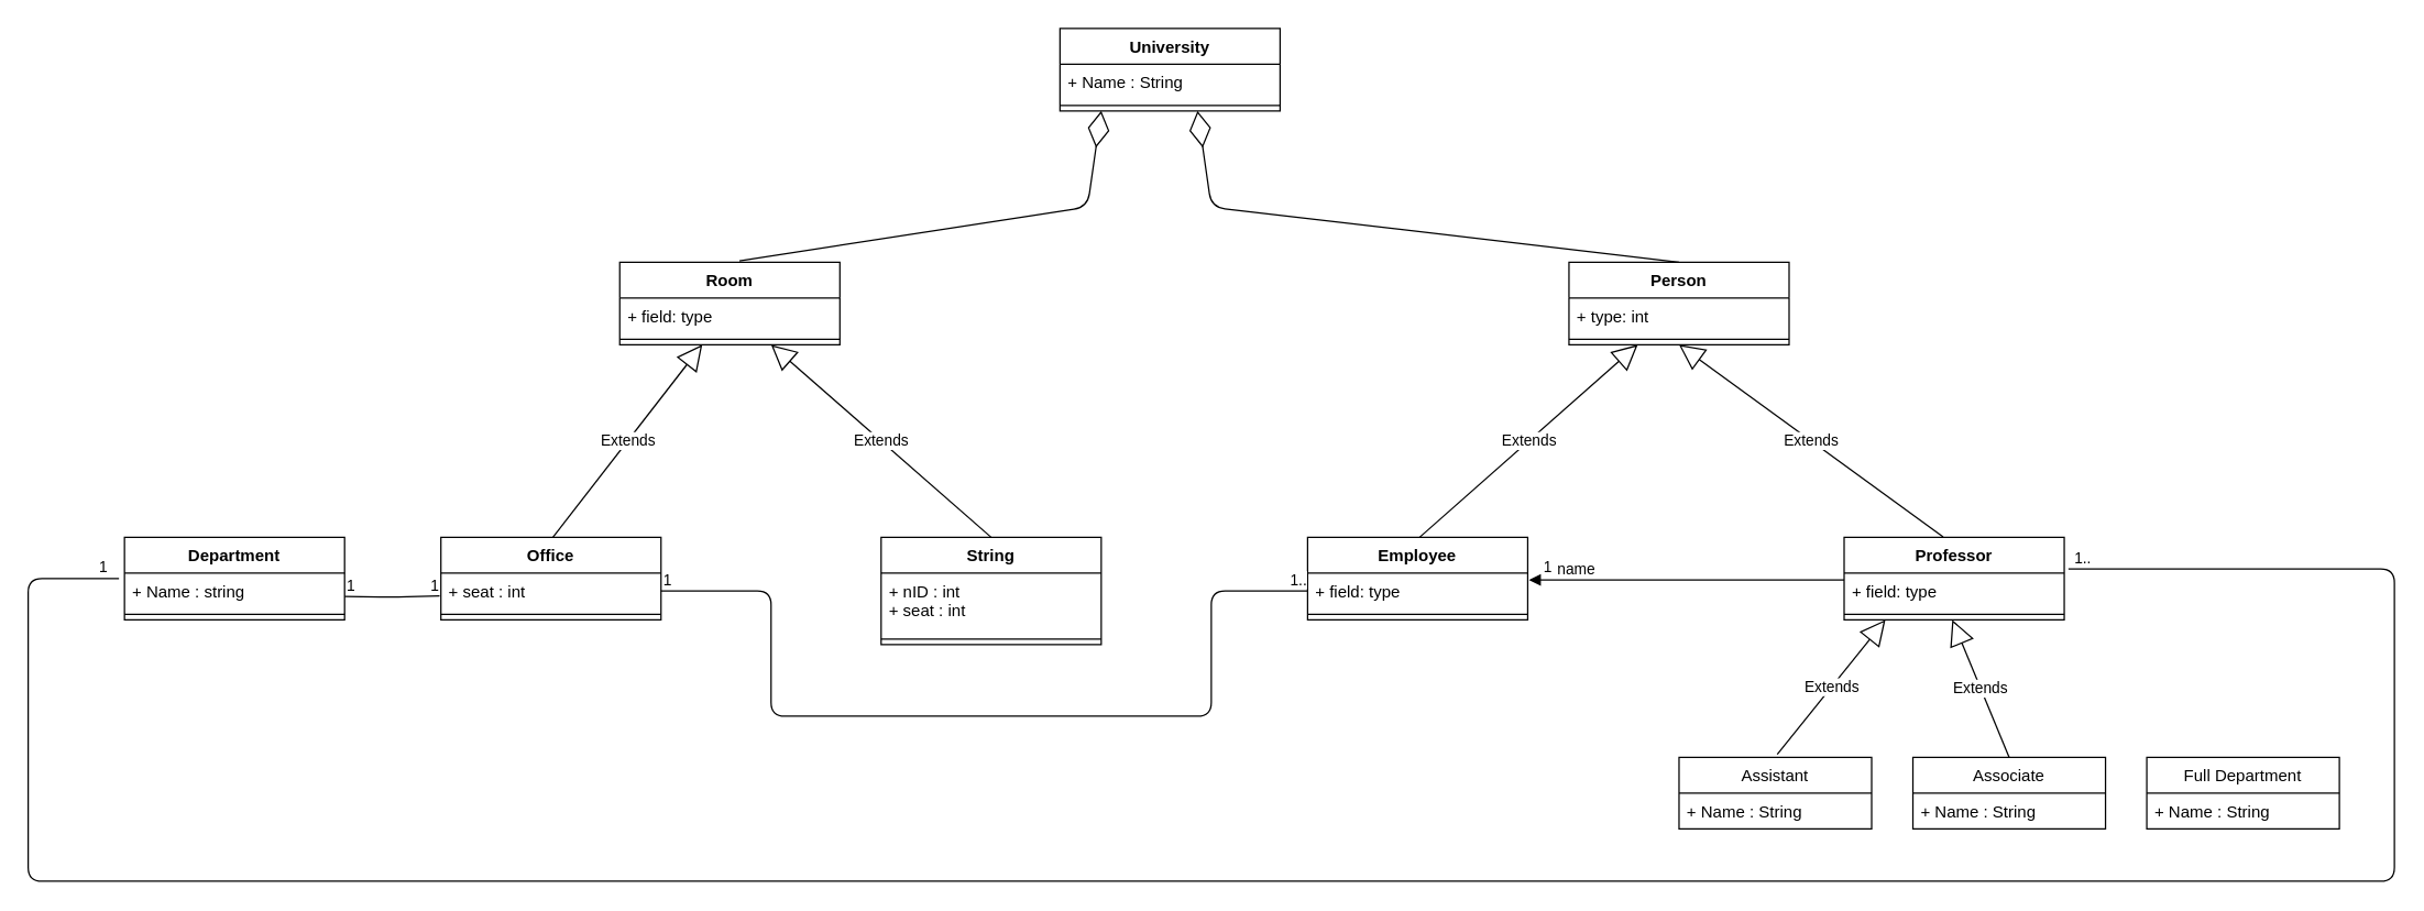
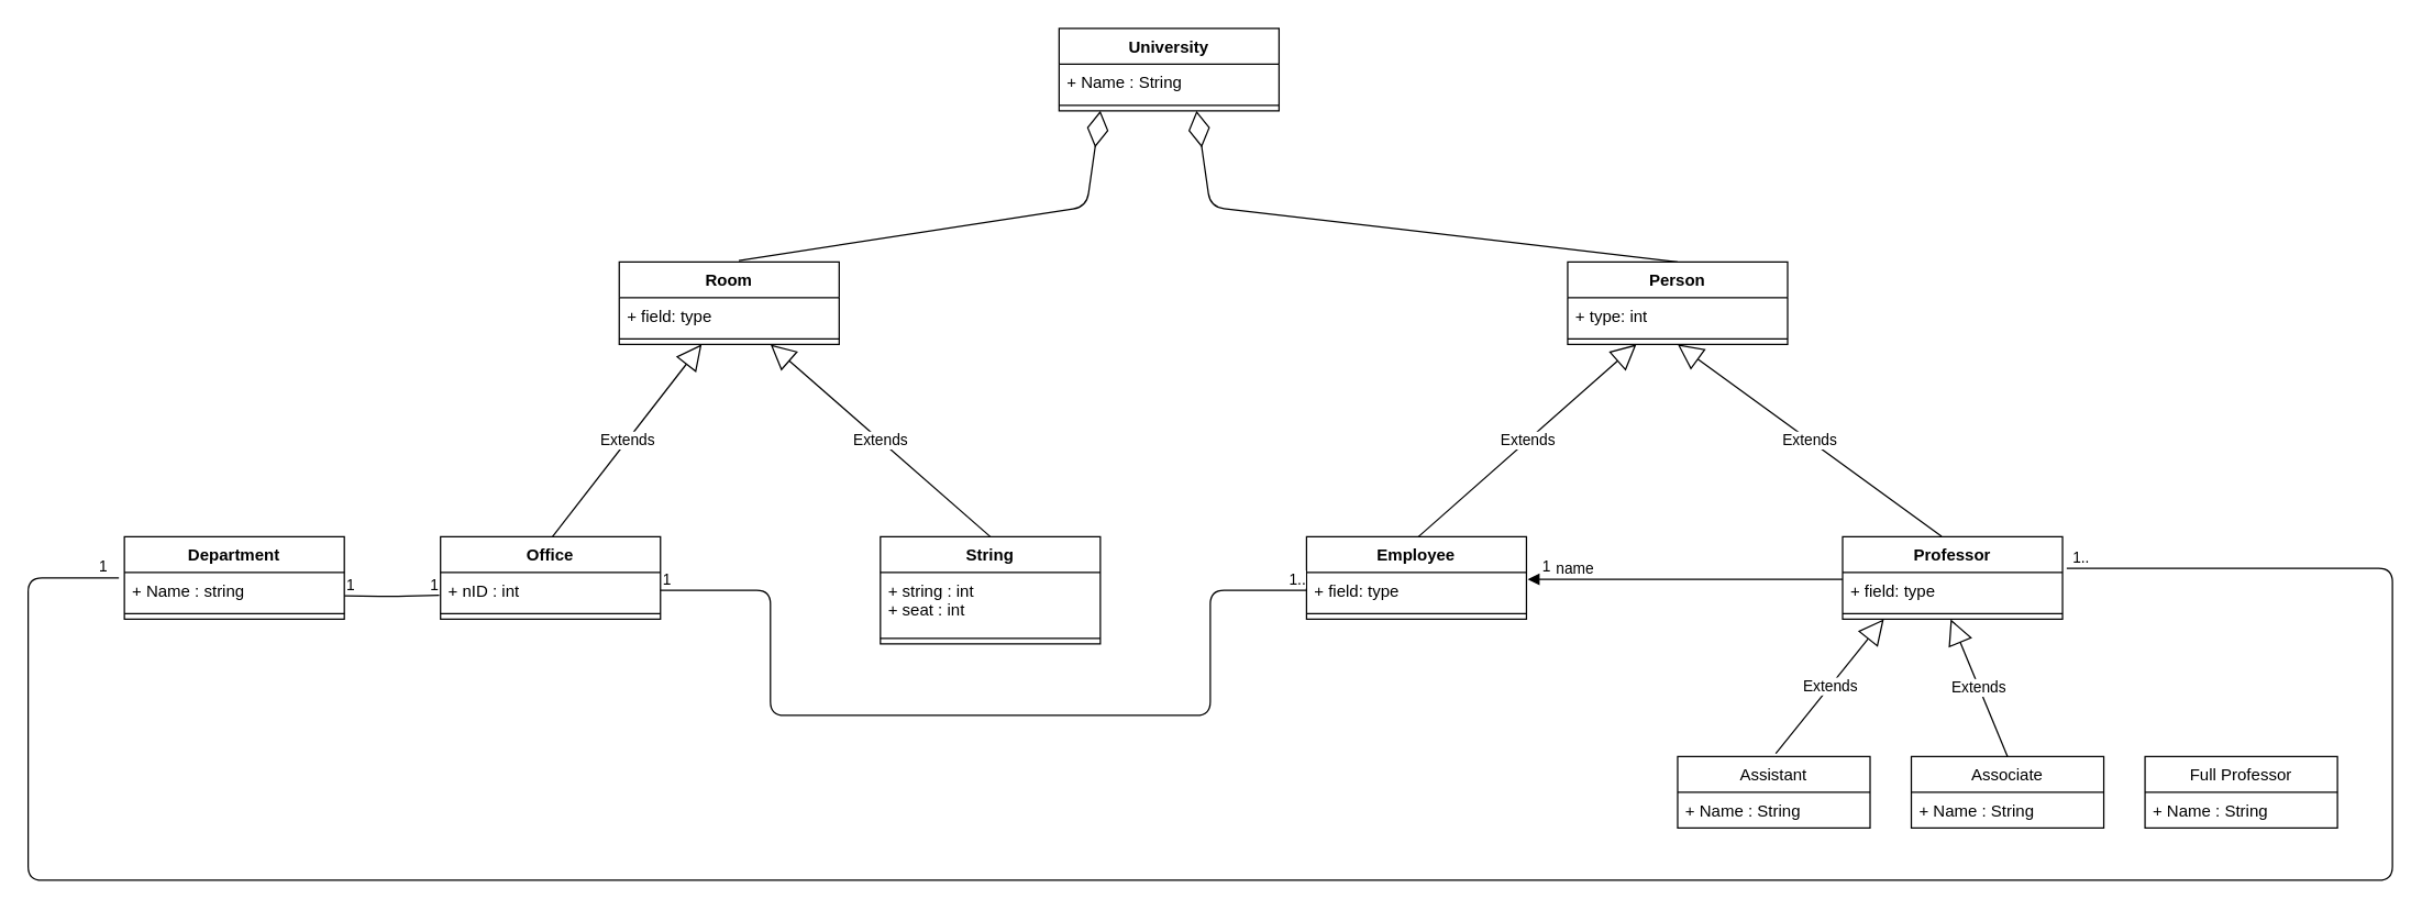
  <mxCell id="0" />
  <mxCell id="1" parent="0" />
  <mxCell id="2" value="Person" style="swimlane;fontStyle=1;align=center;verticalAlign=top;childLayout=stackLayout;horizontal=1;startSize=26;horizontalStack=0;resizeParent=1;resizeParentMax=0;resizeLast=0;collapsible=1;marginBottom=0;" vertex="1" parent="1"><mxGeometry x="1140" y="190" width="160" height="60" as="geometry" /></mxCell>
  <mxCell id="3" value="+ type: int" style="text;strokeColor=none;fillColor=none;align=left;verticalAlign=top;spacingLeft=4;spacingRight=4;overflow=hidden;rotatable=0;points=[[0,0.5],[1,0.5]];portConstraint=eastwest;" vertex="1" parent="2"><mxGeometry y="26" width="160" height="26" as="geometry" /></mxCell>
  <mxCell id="4" value="" style="line;strokeWidth=1;fillColor=none;align=left;verticalAlign=middle;spacingTop=-1;spacingLeft=3;spacingRight=3;rotatable=0;labelPosition=right;points=[];portConstraint=eastwest;" vertex="1" parent="2"><mxGeometry y="52" width="160" height="8" as="geometry" /></mxCell>
  <mxCell id="5" value="Professor" style="swimlane;fontStyle=1;align=center;verticalAlign=top;childLayout=stackLayout;horizontal=1;startSize=26;horizontalStack=0;resizeParent=1;resizeParentMax=0;resizeLast=0;collapsible=1;marginBottom=0;" vertex="1" parent="1"><mxGeometry x="1340" y="390" width="160" height="60" as="geometry" /></mxCell>
  <mxCell id="6" value="+ field: type" style="text;strokeColor=none;fillColor=none;align=left;verticalAlign=top;spacingLeft=4;spacingRight=4;overflow=hidden;rotatable=0;points=[[0,0.5],[1,0.5]];portConstraint=eastwest;" vertex="1" parent="5"><mxGeometry y="26" width="160" height="26" as="geometry" /></mxCell>
  <mxCell id="7" value="" style="line;strokeWidth=1;fillColor=none;align=left;verticalAlign=middle;spacingTop=-1;spacingLeft=3;spacingRight=3;rotatable=0;labelPosition=right;points=[];portConstraint=eastwest;" vertex="1" parent="5"><mxGeometry y="52" width="160" height="8" as="geometry" /></mxCell>
  <mxCell id="8" value="Employee" style="swimlane;fontStyle=1;align=center;verticalAlign=top;childLayout=stackLayout;horizontal=1;startSize=26;horizontalStack=0;resizeParent=1;resizeParentMax=0;resizeLast=0;collapsible=1;marginBottom=0;" vertex="1" parent="1"><mxGeometry x="950" y="390" width="160" height="60" as="geometry" /></mxCell>
  <mxCell id="9" value="+ field: type" style="text;strokeColor=none;fillColor=none;align=left;verticalAlign=top;spacingLeft=4;spacingRight=4;overflow=hidden;rotatable=0;points=[[0,0.5],[1,0.5]];portConstraint=eastwest;" vertex="1" parent="8"><mxGeometry y="26" width="160" height="26" as="geometry" /></mxCell>
  <mxCell id="10" value="" style="line;strokeWidth=1;fillColor=none;align=left;verticalAlign=middle;spacingTop=-1;spacingLeft=3;spacingRight=3;rotatable=0;labelPosition=right;points=[];portConstraint=eastwest;" vertex="1" parent="8"><mxGeometry y="52" width="160" height="8" as="geometry" /></mxCell>
  <mxCell id="11" value="University" style="swimlane;fontStyle=1;align=center;verticalAlign=top;childLayout=stackLayout;horizontal=1;startSize=26;horizontalStack=0;resizeParent=1;resizeParentMax=0;resizeLast=0;collapsible=1;marginBottom=0;" vertex="1" parent="1"><mxGeometry x="770" y="20" width="160" height="60" as="geometry" /></mxCell>
  <mxCell id="12" value="+ Name : String" style="text;strokeColor=none;fillColor=none;align=left;verticalAlign=top;spacingLeft=4;spacingRight=4;overflow=hidden;rotatable=0;points=[[0,0.5],[1,0.5]];portConstraint=eastwest;" vertex="1" parent="11"><mxGeometry y="26" width="160" height="26" as="geometry" /></mxCell>
  <mxCell id="13" value="" style="line;strokeWidth=1;fillColor=none;align=left;verticalAlign=middle;spacingTop=-1;spacingLeft=3;spacingRight=3;rotatable=0;labelPosition=right;points=[];portConstraint=eastwest;" vertex="1" parent="11"><mxGeometry y="52" width="160" height="8" as="geometry" /></mxCell>
  <mxCell id="14" value="Room" style="swimlane;fontStyle=1;align=center;verticalAlign=top;childLayout=stackLayout;horizontal=1;startSize=26;horizontalStack=0;resizeParent=1;resizeParentMax=0;resizeLast=0;collapsible=1;marginBottom=0;" vertex="1" parent="1"><mxGeometry x="450" y="190" width="160" height="60" as="geometry" /></mxCell>
  <mxCell id="15" value="+ field: type" style="text;strokeColor=none;fillColor=none;align=left;verticalAlign=top;spacingLeft=4;spacingRight=4;overflow=hidden;rotatable=0;points=[[0,0.5],[1,0.5]];portConstraint=eastwest;" vertex="1" parent="14"><mxGeometry y="26" width="160" height="26" as="geometry" /></mxCell>
  <mxCell id="16" value="" style="line;strokeWidth=1;fillColor=none;align=left;verticalAlign=middle;spacingTop=-1;spacingLeft=3;spacingRight=3;rotatable=0;labelPosition=right;points=[];portConstraint=eastwest;" vertex="1" parent="14"><mxGeometry y="52" width="160" height="8" as="geometry" /></mxCell>
  <mxCell id="17" value="Office&#10;" style="swimlane;fontStyle=1;align=center;verticalAlign=top;childLayout=stackLayout;horizontal=1;startSize=26;horizontalStack=0;resizeParent=1;resizeParentMax=0;resizeLast=0;collapsible=1;marginBottom=0;" vertex="1" parent="1"><mxGeometry x="320" y="390" width="160" height="60" as="geometry" /></mxCell>
- <mxCell id="18" value="+ seat : int" style="text;strokeColor=none;fillColor=none;align=left;verticalAlign=top;spacingLeft=4;spacingRight=4;overflow=hidden;rotatable=0;points=[[0,0.5],[1,0.5]];portConstraint=eastwest;" vertex="1" parent="17"><mxGeometry y="26" width="160" height="26" as="geometry" /></mxCell>
+ <mxCell id="18" value="+ nID : int" style="text;strokeColor=none;fillColor=none;align=left;verticalAlign=top;spacingLeft=4;spacingRight=4;overflow=hidden;rotatable=0;points=[[0,0.5],[1,0.5]];portConstraint=eastwest;" vertex="1" parent="17"><mxGeometry y="26" width="160" height="26" as="geometry" /></mxCell>
  <mxCell id="19" value="" style="line;strokeWidth=1;fillColor=none;align=left;verticalAlign=middle;spacingTop=-1;spacingLeft=3;spacingRight=3;rotatable=0;labelPosition=right;points=[];portConstraint=eastwest;" vertex="1" parent="17"><mxGeometry y="52" width="160" height="8" as="geometry" /></mxCell>
  <mxCell id="20" value="String" style="swimlane;fontStyle=1;align=center;verticalAlign=top;childLayout=stackLayout;horizontal=1;startSize=26;horizontalStack=0;resizeParent=1;resizeParentMax=0;resizeLast=0;collapsible=1;marginBottom=0;" vertex="1" parent="1"><mxGeometry x="640" y="390" width="160" height="78" as="geometry" /></mxCell>
- <mxCell id="21" value="+ nID : int&#10;+ seat : int" style="text;strokeColor=none;fillColor=none;align=left;verticalAlign=top;spacingLeft=4;spacingRight=4;overflow=hidden;rotatable=0;points=[[0,0.5],[1,0.5]];portConstraint=eastwest;" vertex="1" parent="20"><mxGeometry y="26" width="160" height="44" as="geometry" /></mxCell>
+ <mxCell id="21" value="+ string : int&#10;+ seat : int" style="text;strokeColor=none;fillColor=none;align=left;verticalAlign=top;spacingLeft=4;spacingRight=4;overflow=hidden;rotatable=0;points=[[0,0.5],[1,0.5]];portConstraint=eastwest;" vertex="1" parent="20"><mxGeometry y="26" width="160" height="44" as="geometry" /></mxCell>
  <mxCell id="22" value="" style="line;strokeWidth=1;fillColor=none;align=left;verticalAlign=middle;spacingTop=-1;spacingLeft=3;spacingRight=3;rotatable=0;labelPosition=right;points=[];portConstraint=eastwest;" vertex="1" parent="20"><mxGeometry y="70" width="160" height="8" as="geometry" /></mxCell>
  <mxCell id="23" value="Department" style="swimlane;fontStyle=1;align=center;verticalAlign=top;childLayout=stackLayout;horizontal=1;startSize=26;horizontalStack=0;resizeParent=1;resizeParentMax=0;resizeLast=0;collapsible=1;marginBottom=0;" vertex="1" parent="1"><mxGeometry x="90" y="390" width="160" height="60" as="geometry" /></mxCell>
  <mxCell id="24" value="+ Name : string" style="text;strokeColor=none;fillColor=none;align=left;verticalAlign=top;spacingLeft=4;spacingRight=4;overflow=hidden;rotatable=0;points=[[0,0.5],[1,0.5]];portConstraint=eastwest;" vertex="1" parent="23"><mxGeometry y="26" width="160" height="26" as="geometry" /></mxCell>
  <mxCell id="25" value="" style="line;strokeWidth=1;fillColor=none;align=left;verticalAlign=middle;spacingTop=-1;spacingLeft=3;spacingRight=3;rotatable=0;labelPosition=right;points=[];portConstraint=eastwest;" vertex="1" parent="23"><mxGeometry y="52" width="160" height="8" as="geometry" /></mxCell>
  <mxCell id="26" value="" style="endArrow=none;html=1;edgeStyle=orthogonalEdgeStyle;entryX=-0.006;entryY=0.641;entryDx=0;entryDy=0;entryPerimeter=0;" edge="1" parent="1" target="18"><mxGeometry relative="1" as="geometry"><mxPoint x="250" y="433" as="sourcePoint" /><mxPoint x="370" y="432.58" as="targetPoint" /></mxGeometry></mxCell>
  <mxCell id="27" value="1" style="edgeLabel;resizable=0;html=1;align=left;verticalAlign=bottom;" connectable="0" vertex="1" parent="26"><mxGeometry x="-1" relative="1" as="geometry" /></mxCell>
  <mxCell id="28" value="1" style="edgeLabel;resizable=0;html=1;align=right;verticalAlign=bottom;" connectable="0" vertex="1" parent="26"><mxGeometry x="1" relative="1" as="geometry" /></mxCell>
- <mxCell id="29" value="Full Department" style="swimlane;fontStyle=0;childLayout=stackLayout;horizontal=1;startSize=26;fillColor=none;horizontalStack=0;resizeParent=1;resizeParentMax=0;resizeLast=0;collapsible=1;marginBottom=0;" vertex="1" parent="1"><mxGeometry x="1560" y="550" width="140" height="52" as="geometry" /></mxCell>
+ <mxCell id="29" value="Full Professor" style="swimlane;fontStyle=0;childLayout=stackLayout;horizontal=1;startSize=26;fillColor=none;horizontalStack=0;resizeParent=1;resizeParentMax=0;resizeLast=0;collapsible=1;marginBottom=0;" vertex="1" parent="1"><mxGeometry x="1560" y="550" width="140" height="52" as="geometry" /></mxCell>
  <mxCell id="30" value="+ Name : String" style="text;strokeColor=none;fillColor=none;align=left;verticalAlign=top;spacingLeft=4;spacingRight=4;overflow=hidden;rotatable=0;points=[[0,0.5],[1,0.5]];portConstraint=eastwest;" vertex="1" parent="29"><mxGeometry y="26" width="140" height="26" as="geometry" /></mxCell>
  <mxCell id="31" value="Associate" style="swimlane;fontStyle=0;childLayout=stackLayout;horizontal=1;startSize=26;fillColor=none;horizontalStack=0;resizeParent=1;resizeParentMax=0;resizeLast=0;collapsible=1;marginBottom=0;" vertex="1" parent="1"><mxGeometry x="1390" y="550" width="140" height="52" as="geometry" /></mxCell>
  <mxCell id="32" value="+ Name : String" style="text;strokeColor=none;fillColor=none;align=left;verticalAlign=top;spacingLeft=4;spacingRight=4;overflow=hidden;rotatable=0;points=[[0,0.5],[1,0.5]];portConstraint=eastwest;" vertex="1" parent="31"><mxGeometry y="26" width="140" height="26" as="geometry" /></mxCell>
  <mxCell id="33" value="Assistant" style="swimlane;fontStyle=0;childLayout=stackLayout;horizontal=1;startSize=26;fillColor=none;horizontalStack=0;resizeParent=1;resizeParentMax=0;resizeLast=0;collapsible=1;marginBottom=0;" vertex="1" parent="1"><mxGeometry x="1220" y="550" width="140" height="52" as="geometry" /></mxCell>
  <mxCell id="34" value="+ Name : String" style="text;strokeColor=none;fillColor=none;align=left;verticalAlign=top;spacingLeft=4;spacingRight=4;overflow=hidden;rotatable=0;points=[[0,0.5],[1,0.5]];portConstraint=eastwest;" vertex="1" parent="33"><mxGeometry y="26" width="140" height="26" as="geometry" /></mxCell>
  <mxCell id="35" value="Extends" style="endArrow=block;endSize=16;endFill=0;html=1;exitX=0.51;exitY=-0.042;exitDx=0;exitDy=0;exitPerimeter=0;" edge="1" parent="1" source="33"><mxGeometry width="160" relative="1" as="geometry"><mxPoint x="1240" y="490" as="sourcePoint" /><mxPoint x="1370" y="450" as="targetPoint" /></mxGeometry></mxCell>
  <mxCell id="36" value="Extends" style="endArrow=block;endSize=16;endFill=0;html=1;exitX=0.5;exitY=0;exitDx=0;exitDy=0;" edge="1" parent="1" source="31"><mxGeometry width="160" relative="1" as="geometry"><mxPoint x="1340" y="547.816" as="sourcePoint" /><mxPoint x="1418.6" y="450" as="targetPoint" /></mxGeometry></mxCell>
  <mxCell id="37" value="Extends" style="endArrow=block;endSize=16;endFill=0;html=1;exitX=0.45;exitY=-0.006;exitDx=0;exitDy=0;exitPerimeter=0;" edge="1" parent="1" source="5"><mxGeometry width="160" relative="1" as="geometry"><mxPoint x="1220" y="387.816" as="sourcePoint" /><mxPoint x="1220" y="250" as="targetPoint" /></mxGeometry></mxCell>
  <mxCell id="38" value="Extends" style="endArrow=block;endSize=16;endFill=0;html=1;exitX=0.51;exitY=-0.042;exitDx=0;exitDy=0;exitPerimeter=0;" edge="1" parent="1"><mxGeometry width="160" relative="1" as="geometry"><mxPoint x="1031.4" y="389.996" as="sourcePoint" /><mxPoint x="1190" y="250" as="targetPoint" /></mxGeometry></mxCell>
  <mxCell id="39" value="name" style="endArrow=block;endFill=1;html=1;edgeStyle=orthogonalEdgeStyle;align=left;verticalAlign=top;entryX=1.006;entryY=0.192;entryDx=0;entryDy=0;entryPerimeter=0;exitX=0;exitY=0.192;exitDx=0;exitDy=0;exitPerimeter=0;" edge="1" parent="1" source="6" target="9"><mxGeometry x="0.834" y="-21" relative="1" as="geometry"><mxPoint x="1160" y="420" as="sourcePoint" /><mxPoint x="1320" y="420" as="targetPoint" /><mxPoint as="offset" /></mxGeometry></mxCell>
  <mxCell id="40" value="1" style="edgeLabel;resizable=0;html=1;align=left;verticalAlign=bottom;" connectable="0" vertex="1" parent="39"><mxGeometry x="-1" relative="1" as="geometry"><mxPoint x="-220" y="-0.99" as="offset" /></mxGeometry></mxCell>
  <mxCell id="41" value="Extends" style="endArrow=block;endSize=16;endFill=0;html=1;exitX=0.51;exitY=-0.042;exitDx=0;exitDy=0;exitPerimeter=0;" edge="1" parent="1"><mxGeometry width="160" relative="1" as="geometry"><mxPoint x="401.4" y="389.996" as="sourcePoint" /><mxPoint x="510" y="250" as="targetPoint" /></mxGeometry></mxCell>
  <mxCell id="42" value="Extends" style="endArrow=block;endSize=16;endFill=0;html=1;exitX=0.5;exitY=0;exitDx=0;exitDy=0;" edge="1" parent="1" source="20"><mxGeometry width="160" relative="1" as="geometry"><mxPoint x="540" y="399.996" as="sourcePoint" /><mxPoint x="560" y="250" as="targetPoint" /></mxGeometry></mxCell>
  <mxCell id="43" value="" style="endArrow=diamondThin;endFill=0;endSize=24;html=1;exitX=0.544;exitY=-0.017;exitDx=0;exitDy=0;exitPerimeter=0;" edge="1" parent="1" source="14"><mxGeometry width="160" relative="1" as="geometry"><mxPoint x="580" y="130" as="sourcePoint" /><mxPoint x="800" y="80" as="targetPoint" /><Array as="points"><mxPoint x="790" y="150" /></Array></mxGeometry></mxCell>
  <mxCell id="44" value="" style="endArrow=diamondThin;endFill=0;endSize=24;html=1;exitX=0.5;exitY=0;exitDx=0;exitDy=0;" edge="1" parent="1" source="2"><mxGeometry width="160" relative="1" as="geometry"><mxPoint x="900" y="150" as="sourcePoint" /><mxPoint x="870" y="80" as="targetPoint" /><Array as="points"><mxPoint x="880" y="150" /></Array></mxGeometry></mxCell>
  <mxCell id="45" value="" style="endArrow=none;html=1;edgeStyle=orthogonalEdgeStyle;entryX=0;entryY=0.5;entryDx=0;entryDy=0;exitX=1;exitY=0.5;exitDx=0;exitDy=0;" edge="1" parent="1" source="18" target="9"><mxGeometry relative="1" as="geometry"><mxPoint x="540" y="429" as="sourcePoint" /><mxPoint x="940" y="430" as="targetPoint" /><Array as="points"><mxPoint x="560" y="429" /><mxPoint x="560" y="520" /><mxPoint x="880" y="520" /><mxPoint x="880" y="429" /></Array></mxGeometry></mxCell>
  <mxCell id="46" value="1" style="edgeLabel;resizable=0;html=1;align=left;verticalAlign=bottom;" connectable="0" vertex="1" parent="45"><mxGeometry x="-1" relative="1" as="geometry" /></mxCell>
  <mxCell id="47" value="1.." style="edgeLabel;resizable=0;html=1;align=right;verticalAlign=bottom;" connectable="0" vertex="1" parent="45"><mxGeometry x="1" relative="1" as="geometry" /></mxCell>
  <mxCell id="48" value="" style="endArrow=none;html=1;edgeStyle=orthogonalEdgeStyle;entryX=1.019;entryY=-0.115;entryDx=0;entryDy=0;entryPerimeter=0;exitX=-0.025;exitY=0.154;exitDx=0;exitDy=0;exitPerimeter=0;" edge="1" parent="1" source="24" target="6"><mxGeometry relative="1" as="geometry"><mxPoint x="40" y="429" as="sourcePoint" /><mxPoint x="1780" y="430" as="targetPoint" /><Array as="points"><mxPoint x="20" y="420" /><mxPoint x="20" y="640" /><mxPoint x="1740" y="640" /><mxPoint x="1740" y="413" /></Array></mxGeometry></mxCell>
  <mxCell id="49" value="1" style="edgeLabel;resizable=0;html=1;align=left;verticalAlign=bottom;" connectable="0" vertex="1" parent="48"><mxGeometry x="-1" relative="1" as="geometry"><mxPoint x="-16" as="offset" /></mxGeometry></mxCell>
  <mxCell id="50" value="1.." style="edgeLabel;resizable=0;html=1;align=right;verticalAlign=bottom;" connectable="0" vertex="1" parent="48"><mxGeometry x="1" relative="1" as="geometry"><mxPoint x="17" as="offset" /></mxGeometry></mxCell>
